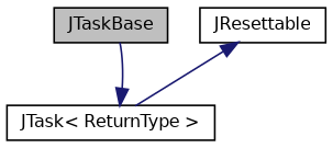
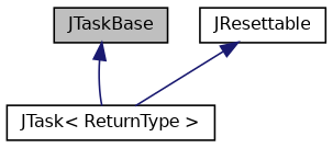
  digraph {
    node [color=black fillcolor=white fontname=Helvetica fontsize=10 shape=record style=filled]
    edge [color=midnightblue dir=back fontname=Helvetica fontsize=10 labelfontname=Helvetica labelfontsize=10 style=solid]
    n1 [fillcolor=grey75 fontcolor=black height=0.2 label=JTaskBase width=0.4]
    n2 [height=0.2 label="JTask\< ReturnType \>" width=0.4]
    n3 [height=0.2 label=JResettable width=0.4]
-   n2 -> n1
+   n1 -> n2
    n3 -> n2
  }
